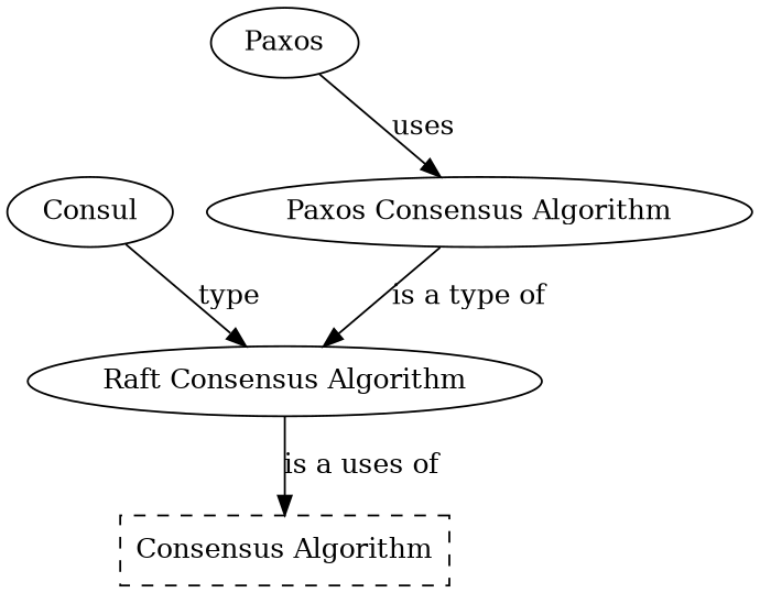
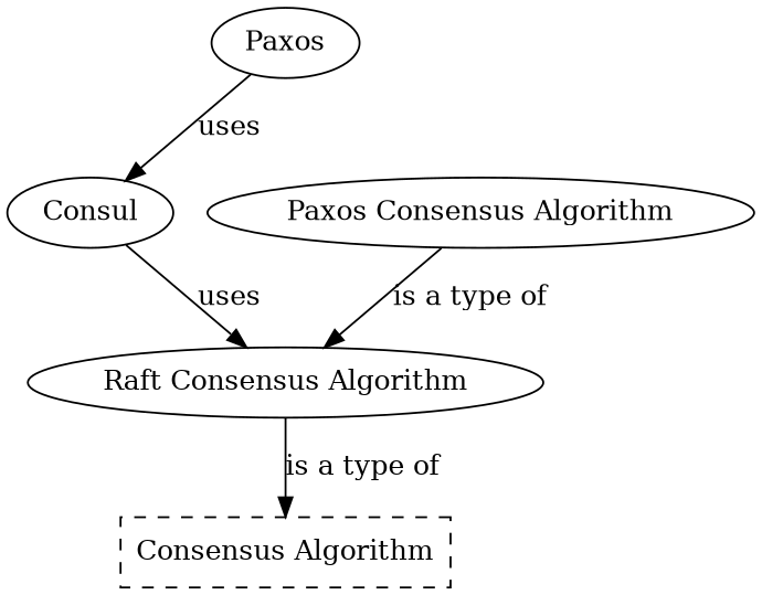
  digraph {
    n1 [label=Consul]
    n2 [label="Raft Consensus Algorithm"]
    n3 [label="Consensus Algorithm" shape=box style=dashed]
    n4 [label=Paxos]
    n5 [label="Paxos Consensus Algorithm"]
-   n1 -> n2 [label=type]
-   n2 -> n3 [label="is a uses of"]
-   n4 -> n5 [label=uses]
+   n1 -> n2 [label=uses]
+   n2 -> n3 [label="is a type of"]
+   n4 -> n1 [label=uses]
    n5 -> n2 [label="is a type of"]
  }
